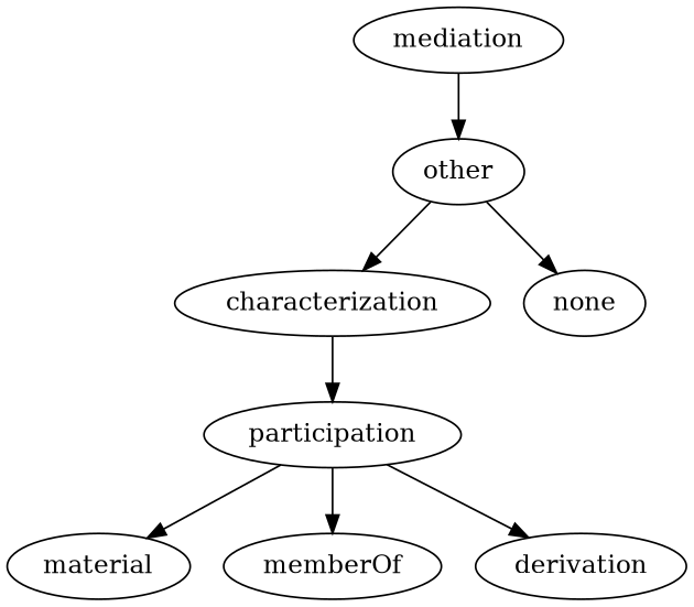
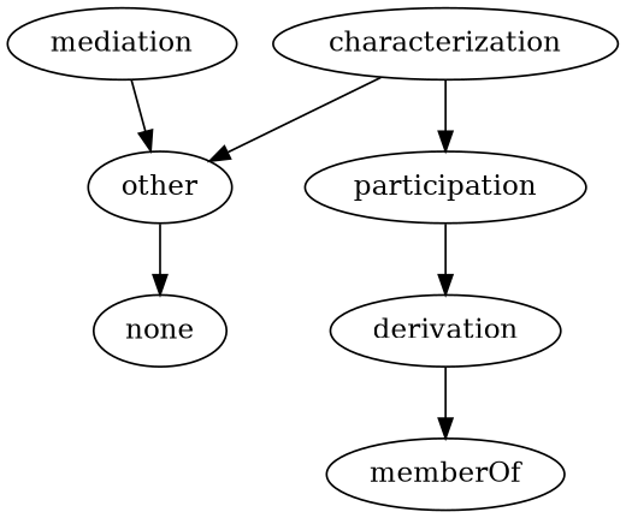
  strict digraph {
    mediation
    other
    characterization
    participation
-   material
    memberOf
    derivation
    none
    mediation -> other
    other -> none
-   other -> characterization
+   characterization -> other
    characterization -> participation
-   participation -> material
-   participation -> memberOf
+   derivation -> memberOf
    participation -> derivation
  }
